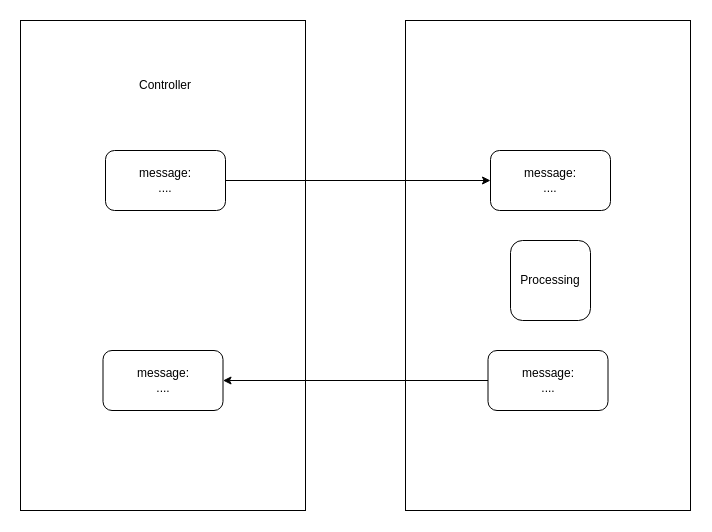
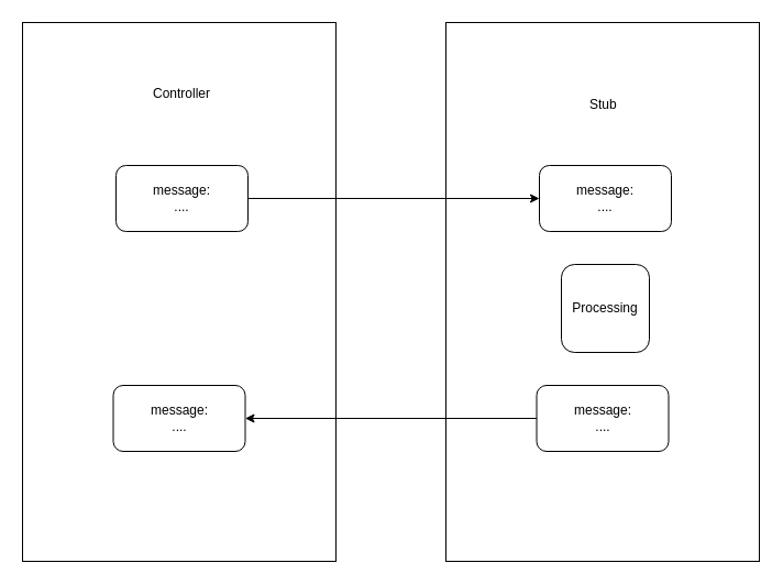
  <mxCell id="0" />
  <mxCell id="1" parent="0" />
  <mxCell id="2" value="" style="rounded=0;whiteSpace=wrap;html=1;" vertex="1" parent="1"><mxGeometry x="20" y="20" width="285" height="490" as="geometry" /></mxCell>
  <mxCell id="3" value="" style="rounded=0;whiteSpace=wrap;html=1;" vertex="1" parent="1"><mxGeometry x="405" y="20" width="285" height="490" as="geometry" /></mxCell>
  <mxCell id="4" style="edgeStyle=none;html=1;entryX=0;entryY=0.5;entryDx=0;entryDy=0;" edge="1" parent="1" source="5" target="8"><mxGeometry relative="1" as="geometry" /></mxCell>
  <mxCell id="5" value="message:&lt;br&gt;...." style="rounded=1;whiteSpace=wrap;html=1;" vertex="1" parent="1"><mxGeometry x="105" y="150" width="120" height="60" as="geometry" /></mxCell>
  <mxCell id="6" value="Controller" style="text;html=1;strokeColor=none;fillColor=none;align=center;verticalAlign=middle;whiteSpace=wrap;rounded=0;" vertex="1" parent="1"><mxGeometry x="135" y="70" width="60" height="30" as="geometry" /></mxCell>
+ <mxCell id="7" value="Stub&amp;nbsp;" style="text;html=1;strokeColor=none;fillColor=none;align=center;verticalAlign=middle;whiteSpace=wrap;rounded=0;" vertex="1" parent="1"><mxGeometry x="520" y="80" width="60" height="30" as="geometry" /></mxCell>
  <mxCell id="8" value="message:&lt;br&gt;...." style="rounded=1;whiteSpace=wrap;html=1;" vertex="1" parent="1"><mxGeometry x="490" y="150" width="120" height="60" as="geometry" /></mxCell>
  <mxCell id="9" value="Processing" style="whiteSpace=wrap;html=1;aspect=fixed;rounded=1;" vertex="1" parent="1"><mxGeometry x="510" y="240" width="80" height="80" as="geometry" /></mxCell>
  <mxCell id="10" style="edgeStyle=none;html=1;entryX=1;entryY=0.5;entryDx=0;entryDy=0;" edge="1" parent="1" source="11" target="12"><mxGeometry relative="1" as="geometry" /></mxCell>
  <mxCell id="11" value="message:&lt;br&gt;...." style="rounded=1;whiteSpace=wrap;html=1;" vertex="1" parent="1"><mxGeometry x="487.5" y="350" width="120" height="60" as="geometry" /></mxCell>
  <mxCell id="12" value="message:&lt;br&gt;...." style="rounded=1;whiteSpace=wrap;html=1;" vertex="1" parent="1"><mxGeometry x="102.5" y="350" width="120" height="60" as="geometry" /></mxCell>
